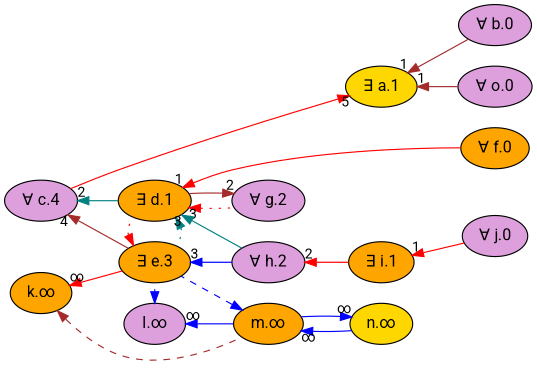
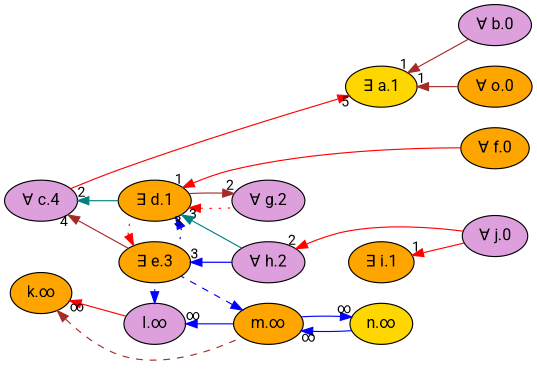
  digraph {
    fontname=Roboto
    rankdir=LR
    node [fillcolor=orange fontname=Roboto fontsize=14 style=filled]
    edge [color=red dir=back fontname=Roboto fontsize=12 labeldistance=1.5 style=solid]
    n1 [fillcolor=plum label="∀ b.0"]
    n2 [label="∀ f.0"]
    n3 [fillcolor=plum label="∀ j.0"]
-   n4 [fillcolor=plum label="∀ o.0"]
+   n4 [label="∀ o.0"]
    n5 [fillcolor=plum label="∀ c.4"]
    n6 [label="∃ d.1"]
    n7 [label="∃ e.3"]
    n8 [fillcolor=plum label="∀ g.2"]
    n9 [fillcolor=plum label="∀ h.2"]
    n10 [label="∃ i.1"]
    n11 [label="k.∞"]
    n12 [fillcolor=plum label="l.∞"]
    n13 [label="m.∞"]
    n14 [fillcolor=gold label="n.∞"]
    n15 [fillcolor=gold label="∃ a.1"]
    subgraph sub_1 {
      rank=max
      n1
      n2
      n3
      n4
    }
    subgraph sub_2 {
      rank=min
      n5
    }
    n5 -> n6 [color=teal taillabel=2]
    n5 -> n7 [color=brown taillabel=4]
    n6 -> n2 [taillabel=1]
-   n6 -> n7 [color=teal constraint=false style=dotted]
+   n6 -> n7 [color=blue constraint=false style=dotted]
    n6 -> n8 [style=dotted taillabel=3]
    n6 -> n9 [color=teal taillabel=3]
    n7 -> n6 [constraint=false style=dotted]
    n7 -> n9 [color=blue taillabel=3]
    n8 -> n6 [color=brown taillabel=2]
-   n9 -> n10 [taillabel=2]
+   n9 -> n3 [taillabel=2]
    n10 -> n3 [taillabel=1]
-   n11 -> n7 [taillabel="∞"]
+   n11 -> n12 [taillabel="∞"]
    n11 -> n13 [color=brown constraint=false style=dashed]
    n12 -> n7 [color=blue constraint=false style=dotted]
    n12 -> n13 [color=blue taillabel="∞"]
    n13 -> n7 [color=blue constraint=false style=dashed]
    n13 -> n14 [color=blue taillabel="∞"]
    n14 -> n13 [color=blue taillabel="∞"]
    n15 -> n1 [color=brown taillabel=1]
    n15 -> n4 [color=brown taillabel=1]
    n15 -> n5 [taillabel=5]
  }
